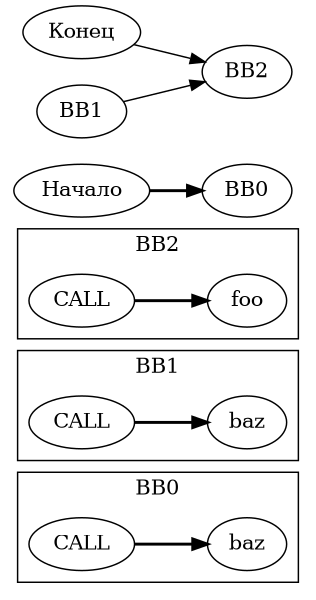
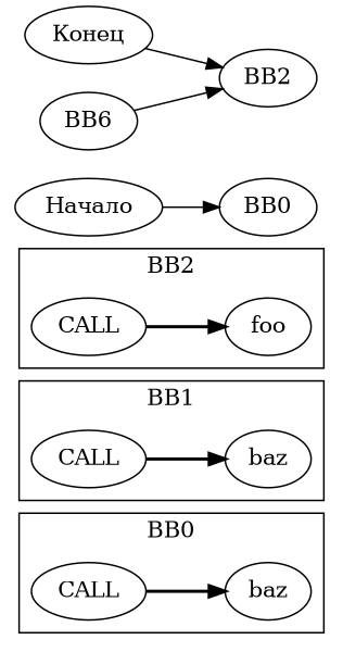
  digraph {
    rankdir=LR
    edge [style=bold]
    n1 [label=CALL]
    n2 [label=baz]
    n3 [label=CALL]
    n4 [label=baz]
    n5 [label=CALL]
    n6 [label=foo]
    n7 [label="Начало"]
    n8 [label=BB0]
    n9 [label="Конец"]
    n10 [label=BB2]
-   n11 [label=BB1]
+   n11 [label=BB6]
    subgraph cluster_1 {
      label=BB0
      n1
      n2
    }
    subgraph cluster_2 {
      label=BB1
      n3
      n4
    }
    subgraph cluster_3 {
      label=BB2
      n5
      n6
    }
    n1 -> n2
    n3 -> n4
    n5 -> n6
-   n7 -> n8
+   n7 -> n8 [style=solid]
    n9 -> n10 [style=solid]
    n11 -> n10 [style=solid]
  }
